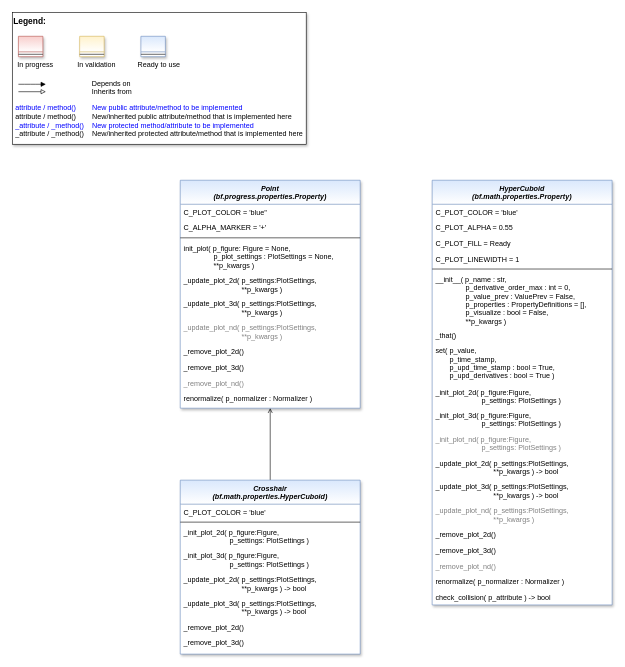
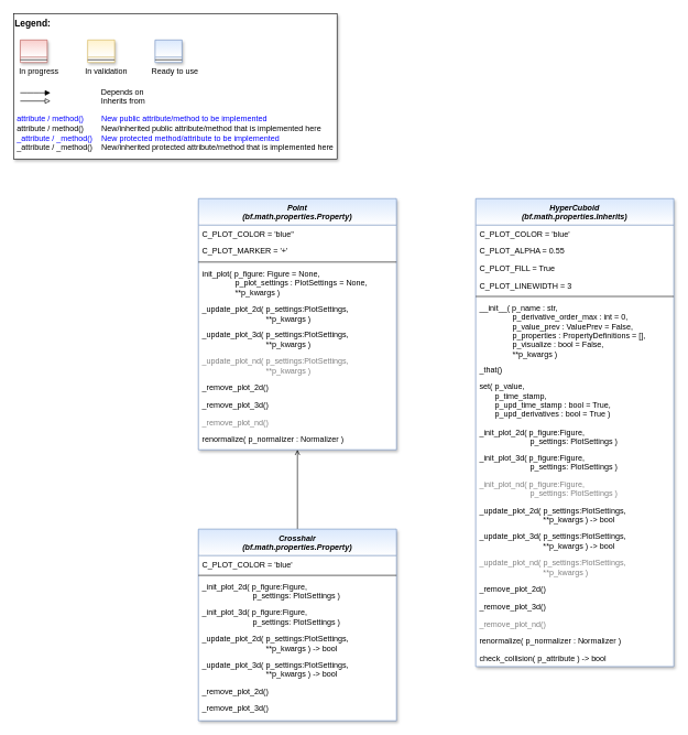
  <mxCell id="0" />
  <mxCell id="1" parent="0" />
  <mxCell id="2" value="" style="group" parent="1" vertex="1" connectable="0"><mxGeometry x="20" y="20" width="490" height="220" as="geometry" /></mxCell>
  <mxCell id="3" value="&lt;font color=&quot;#000000&quot; size=&quot;1&quot;&gt;&lt;b style=&quot;font-size: 14px&quot;&gt;Legend:&lt;br&gt;&lt;/b&gt;&lt;/font&gt;&lt;br&gt;&lt;br&gt;&lt;br&gt;&lt;font color=&quot;#0000ff&quot; style=&quot;font-size: 6px&quot;&gt;&lt;br&gt;&lt;/font&gt;&lt;span style=&quot;color: rgb(0 , 0 , 0)&quot;&gt;&lt;font style=&quot;font-size: 4px&quot;&gt;&amp;nbsp; &amp;nbsp;&lt;/font&gt;&amp;nbsp;In progress&amp;nbsp; &amp;nbsp; &amp;nbsp; &amp;nbsp; &amp;nbsp; &amp;nbsp; In validation&amp;nbsp; &amp;nbsp; &amp;nbsp; &amp;nbsp; &amp;nbsp; &amp;nbsp;Ready to use&lt;/span&gt;&lt;font color=&quot;#000000&quot;&gt;&amp;nbsp;&lt;br&gt;&lt;/font&gt;&lt;font color=&quot;#0000ff&quot;&gt;&lt;br&gt;&lt;br&gt;&lt;br&gt;&lt;br&gt;&amp;nbsp;attribute / method()&amp;nbsp; &amp;nbsp; &amp;nbsp; &amp;nbsp; New public attribute/method to be implemented&lt;/font&gt;&lt;br&gt;&lt;font color=&quot;#000000&quot;&gt;&amp;nbsp;&lt;/font&gt;&lt;font color=&quot;#000000&quot;&gt;attribute / method()&lt;span&gt;&#09;&lt;/span&gt;&amp;nbsp; &amp;nbsp; &amp;nbsp; &amp;nbsp;New/inherited public attribute/method that is implemented here&lt;br&gt;&lt;/font&gt;&lt;font color=&quot;#0000ff&quot;&gt;&amp;nbsp;_attribute /&amp;nbsp;&lt;/font&gt;&lt;font color=&quot;#0000ff&quot;&gt;_method()&amp;nbsp; &amp;nbsp; New protected method/attribute to be implemented&lt;/font&gt;&lt;br&gt;&lt;font color=&quot;#000000&quot;&gt;&amp;nbsp;_attribute / _method()&amp;nbsp; &amp;nbsp; New/inherited protected attribute/method that is implemented here&lt;br&gt;&lt;/font&gt;&lt;font color=&quot;#000000&quot;&gt;&lt;br&gt;&lt;br&gt;&lt;br&gt;&lt;br&gt;&lt;br&gt;&lt;/font&gt;" style="text;html=1;align=left;verticalAlign=top;whiteSpace=wrap;rounded=0;fontColor=#006600;strokeColor=#000000;shadow=1;fillColor=#ffffff;" parent="2" vertex="1"><mxGeometry width="490.0" height="220" as="geometry" /></mxCell>
  <mxCell id="4" value="Depends on" style="endArrow=block;html=1;labelPosition=right;verticalLabelPosition=middle;align=left;verticalAlign=middle;endFill=1;fontSize=12;" parent="2" edge="1"><mxGeometry x="-1623.125" y="-2180" width="51.042" height="50" as="geometry"><mxPoint x="10.208" y="120.003" as="sourcePoint" /><mxPoint x="55.991" y="120.003" as="targetPoint" /><mxPoint x="98" as="offset" /><Array as="points"><mxPoint x="30.625" y="120" /></Array></mxGeometry></mxCell>
  <mxCell id="5" value="Inherits from" style="endArrow=block;html=1;labelPosition=right;verticalLabelPosition=middle;align=left;verticalAlign=middle;endFill=0;fontSize=12;" parent="2" edge="1"><mxGeometry x="-1623.125" y="-2180" width="51.042" height="50" as="geometry"><mxPoint x="10.208" y="132.385" as="sourcePoint" /><mxPoint x="55.991" y="132.385" as="targetPoint" /><mxPoint x="98" y="1" as="offset" /></mxGeometry></mxCell>
  <mxCell id="6" value="" style="swimlane;fontStyle=3;align=center;verticalAlign=top;childLayout=stackLayout;horizontal=1;startSize=26;horizontalStack=0;resizeParent=1;resizeLast=0;collapsible=1;marginBottom=0;rounded=0;shadow=1;strokeWidth=1;fillColor=#f8cecc;strokeColor=#b85450;gradientColor=#ffffff;swimlaneFillColor=#ffffff;" parent="2" vertex="1"><mxGeometry x="10.208" y="40" width="40.833" height="34" as="geometry"><mxRectangle x="230" y="140" width="160" height="26" as="alternateBounds" /></mxGeometry></mxCell>
  <mxCell id="7" value="" style="line;html=1;strokeWidth=1;align=left;verticalAlign=middle;spacingTop=-1;spacingLeft=3;spacingRight=3;rotatable=0;labelPosition=right;points=[];portConstraint=eastwest;" parent="6" vertex="1"><mxGeometry y="26" width="40.833" height="8" as="geometry" /></mxCell>
  <mxCell id="8" value="" style="swimlane;fontStyle=3;align=center;verticalAlign=top;childLayout=stackLayout;horizontal=1;startSize=26;horizontalStack=0;resizeParent=1;resizeLast=0;collapsible=1;marginBottom=0;rounded=0;shadow=1;strokeWidth=1;fillColor=#fff2cc;strokeColor=#d6b656;gradientColor=#ffffff;swimlaneFillColor=#ffffff;" parent="2" vertex="1"><mxGeometry x="112.292" y="40" width="40.833" height="34" as="geometry"><mxRectangle x="230" y="140" width="160" height="26" as="alternateBounds" /></mxGeometry></mxCell>
  <mxCell id="9" value="" style="line;html=1;strokeWidth=1;align=left;verticalAlign=middle;spacingTop=-1;spacingLeft=3;spacingRight=3;rotatable=0;labelPosition=right;points=[];portConstraint=eastwest;" parent="8" vertex="1"><mxGeometry y="26" width="40.833" height="8" as="geometry" /></mxCell>
  <mxCell id="10" value="" style="swimlane;fontStyle=3;align=center;verticalAlign=top;childLayout=stackLayout;horizontal=1;startSize=26;horizontalStack=0;resizeParent=1;resizeLast=0;collapsible=1;marginBottom=0;rounded=0;shadow=1;strokeWidth=1;fillColor=#dae8fc;strokeColor=#6c8ebf;gradientColor=#ffffff;swimlaneFillColor=#ffffff;" parent="2" vertex="1"><mxGeometry x="214.375" y="40" width="40.833" height="34" as="geometry"><mxRectangle x="230" y="140" width="160" height="26" as="alternateBounds" /></mxGeometry></mxCell>
  <mxCell id="11" value="" style="line;html=1;strokeWidth=1;align=left;verticalAlign=middle;spacingTop=-1;spacingLeft=3;spacingRight=3;rotatable=0;labelPosition=right;points=[];portConstraint=eastwest;" parent="10" vertex="1"><mxGeometry y="26" width="40.833" height="8" as="geometry" /></mxCell>
- <mxCell id="12" value="Point &#10;(bf.progress.properties.Property)" style="swimlane;fontStyle=3;align=center;verticalAlign=top;childLayout=stackLayout;horizontal=1;startSize=40;horizontalStack=0;resizeParent=1;resizeLast=0;collapsible=1;marginBottom=0;rounded=0;shadow=1;strokeWidth=1;fillColor=#dae8fc;strokeColor=#6c8ebf;swimlaneFillColor=#ffffff;gradientColor=#FFFFFF;" parent="1" vertex="1"><mxGeometry x="300" y="300" width="300" height="380" as="geometry"><mxRectangle x="230" y="140" width="160" height="26" as="alternateBounds" /></mxGeometry></mxCell>
+ <mxCell id="12" value="Point &#10;(bf.math.properties.Property)" style="swimlane;fontStyle=3;align=center;verticalAlign=top;childLayout=stackLayout;horizontal=1;startSize=40;horizontalStack=0;resizeParent=1;resizeLast=0;collapsible=1;marginBottom=0;rounded=0;shadow=1;strokeWidth=1;fillColor=#dae8fc;strokeColor=#6c8ebf;swimlaneFillColor=#ffffff;gradientColor=#FFFFFF;" parent="1" vertex="1"><mxGeometry x="300" y="300" width="300" height="380" as="geometry"><mxRectangle x="230" y="140" width="160" height="26" as="alternateBounds" /></mxGeometry></mxCell>
  <mxCell id="13" value="C_PLOT_COLOR = 'blue''" style="text;align=left;verticalAlign=top;spacingLeft=4;spacingRight=4;overflow=hidden;rotatable=0;points=[[0,0.5],[1,0.5]];portConstraint=eastwest;" parent="12" vertex="1"><mxGeometry y="40" width="300" height="26" as="geometry" /></mxCell>
- <mxCell id="14" value="C_ALPHA_MARKER = '+'" style="text;align=left;verticalAlign=top;spacingLeft=4;spacingRight=4;overflow=hidden;rotatable=0;points=[[0,0.5],[1,0.5]];portConstraint=eastwest;" parent="12" vertex="1"><mxGeometry y="66" width="300" height="26" as="geometry" /></mxCell>
+ <mxCell id="14" value="C_PLOT_MARKER = '+'" style="text;align=left;verticalAlign=top;spacingLeft=4;spacingRight=4;overflow=hidden;rotatable=0;points=[[0,0.5],[1,0.5]];portConstraint=eastwest;" parent="12" vertex="1"><mxGeometry y="66" width="300" height="26" as="geometry" /></mxCell>
  <mxCell id="15" value="" style="line;html=1;strokeWidth=1;align=left;verticalAlign=middle;spacingTop=-1;spacingLeft=3;spacingRight=3;rotatable=0;labelPosition=right;points=[];portConstraint=eastwest;" parent="12" vertex="1"><mxGeometry y="92" width="300" height="8" as="geometry" /></mxCell>
  <mxCell id="16" value="init_plot( p_figure: Figure = None, &#10;               p_plot_settings : PlotSettings = None,&#10;               **p_kwargs )" style="text;align=left;verticalAlign=top;spacingLeft=4;spacingRight=4;overflow=hidden;rotatable=0;points=[[0,0.5],[1,0.5]];portConstraint=eastwest;fontColor=default;" parent="12" vertex="1"><mxGeometry y="100" width="300" height="54" as="geometry" /></mxCell>
  <mxCell id="17" value="_update_plot_2d( p_settings:PlotSettings,&#10;                             **p_kwargs )" style="text;align=left;verticalAlign=top;spacingLeft=4;spacingRight=4;overflow=hidden;rotatable=0;points=[[0,0.5],[1,0.5]];portConstraint=eastwest;fontColor=default;" parent="12" vertex="1"><mxGeometry y="154" width="300" height="39" as="geometry" /></mxCell>
  <mxCell id="18" value="_update_plot_3d( p_settings:PlotSettings,&#10;                             **p_kwargs )" style="text;align=left;verticalAlign=top;spacingLeft=4;spacingRight=4;overflow=hidden;rotatable=0;points=[[0,0.5],[1,0.5]];portConstraint=eastwest;fontColor=default;" parent="12" vertex="1"><mxGeometry y="193" width="300" height="40" as="geometry" /></mxCell>
  <mxCell id="19" value="_update_plot_nd( p_settings:PlotSettings,&#10;                             **p_kwargs )" style="text;align=left;verticalAlign=top;spacingLeft=4;spacingRight=4;overflow=hidden;rotatable=0;points=[[0,0.5],[1,0.5]];portConstraint=eastwest;fontColor=#808080;" parent="12" vertex="1"><mxGeometry y="233" width="300" height="40" as="geometry" /></mxCell>
  <mxCell id="20" value="_remove_plot_2d()" style="text;align=left;verticalAlign=top;spacingLeft=4;spacingRight=4;overflow=hidden;rotatable=0;points=[[0,0.5],[1,0.5]];portConstraint=eastwest;" parent="12" vertex="1"><mxGeometry y="273" width="300" height="26" as="geometry" /></mxCell>
  <mxCell id="21" value="_remove_plot_3d()" style="text;align=left;verticalAlign=top;spacingLeft=4;spacingRight=4;overflow=hidden;rotatable=0;points=[[0,0.5],[1,0.5]];portConstraint=eastwest;" parent="12" vertex="1"><mxGeometry y="299" width="300" height="26" as="geometry" /></mxCell>
  <mxCell id="22" value="_remove_plot_nd()" style="text;align=left;verticalAlign=top;spacingLeft=4;spacingRight=4;overflow=hidden;rotatable=0;points=[[0,0.5],[1,0.5]];portConstraint=eastwest;fontColor=#808080;" parent="12" vertex="1"><mxGeometry y="325" width="300" height="26" as="geometry" /></mxCell>
  <mxCell id="23" value="renormalize( p_normalizer : Normalizer )" style="text;align=left;verticalAlign=top;spacingLeft=4;spacingRight=4;overflow=hidden;rotatable=0;points=[[0,0.5],[1,0.5]];portConstraint=eastwest;" parent="12" vertex="1"><mxGeometry y="351" width="300" height="26" as="geometry" /></mxCell>
- <mxCell id="24" value="HyperCuboid &#10;(bf.math.properties.Property)" style="swimlane;fontStyle=3;align=center;verticalAlign=top;childLayout=stackLayout;horizontal=1;startSize=40;horizontalStack=0;resizeParent=1;resizeLast=0;collapsible=1;marginBottom=0;rounded=0;shadow=1;strokeWidth=1;fillColor=#dae8fc;strokeColor=#6c8ebf;swimlaneFillColor=#ffffff;gradientColor=#FFFFFF;" parent="1" vertex="1"><mxGeometry x="720" y="300" width="300" height="708" as="geometry"><mxRectangle x="230" y="140" width="160" height="26" as="alternateBounds" /></mxGeometry></mxCell>
+ <mxCell id="24" value="HyperCuboid &#10;(bf.math.properties.Inherits)" style="swimlane;fontStyle=3;align=center;verticalAlign=top;childLayout=stackLayout;horizontal=1;startSize=40;horizontalStack=0;resizeParent=1;resizeLast=0;collapsible=1;marginBottom=0;rounded=0;shadow=1;strokeWidth=1;fillColor=#dae8fc;strokeColor=#6c8ebf;swimlaneFillColor=#ffffff;gradientColor=#FFFFFF;" parent="1" vertex="1"><mxGeometry x="720" y="300" width="300" height="708" as="geometry"><mxRectangle x="230" y="140" width="160" height="26" as="alternateBounds" /></mxGeometry></mxCell>
  <mxCell id="25" value="C_PLOT_COLOR = 'blue'" style="text;align=left;verticalAlign=top;spacingLeft=4;spacingRight=4;overflow=hidden;rotatable=0;points=[[0,0.5],[1,0.5]];portConstraint=eastwest;" parent="24" vertex="1"><mxGeometry y="40" width="300" height="26" as="geometry" /></mxCell>
  <mxCell id="26" value="C_PLOT_ALPHA = 0.55" style="text;align=left;verticalAlign=top;spacingLeft=4;spacingRight=4;overflow=hidden;rotatable=0;points=[[0,0.5],[1,0.5]];portConstraint=eastwest;" parent="24" vertex="1"><mxGeometry y="66" width="300" height="26" as="geometry" /></mxCell>
- <mxCell id="27" value="C_PLOT_FILL = Ready" style="text;align=left;verticalAlign=top;spacingLeft=4;spacingRight=4;overflow=hidden;rotatable=0;points=[[0,0.5],[1,0.5]];portConstraint=eastwest;" parent="24" vertex="1"><mxGeometry y="92" width="300" height="26" as="geometry" /></mxCell>
- <mxCell id="28" value="C_PLOT_LINEWIDTH = 1" style="text;align=left;verticalAlign=top;spacingLeft=4;spacingRight=4;overflow=hidden;rotatable=0;points=[[0,0.5],[1,0.5]];portConstraint=eastwest;" parent="24" vertex="1"><mxGeometry y="118" width="300" height="26" as="geometry" /></mxCell>
+ <mxCell id="27" value="C_PLOT_FILL = True" style="text;align=left;verticalAlign=top;spacingLeft=4;spacingRight=4;overflow=hidden;rotatable=0;points=[[0,0.5],[1,0.5]];portConstraint=eastwest;" parent="24" vertex="1"><mxGeometry y="92" width="300" height="26" as="geometry" /></mxCell>
+ <mxCell id="28" value="C_PLOT_LINEWIDTH = 3" style="text;align=left;verticalAlign=top;spacingLeft=4;spacingRight=4;overflow=hidden;rotatable=0;points=[[0,0.5],[1,0.5]];portConstraint=eastwest;" parent="24" vertex="1"><mxGeometry y="118" width="300" height="26" as="geometry" /></mxCell>
  <mxCell id="29" value="" style="line;html=1;strokeWidth=1;align=left;verticalAlign=middle;spacingTop=-1;spacingLeft=3;spacingRight=3;rotatable=0;labelPosition=right;points=[];portConstraint=eastwest;" parent="24" vertex="1"><mxGeometry y="144" width="300" height="8" as="geometry" /></mxCell>
  <mxCell id="30" value="__init__( p_name : str,&#10;               p_derivative_order_max : int = 0,&#10;               p_value_prev : ValuePrev = False,&#10;               p_properties : PropertyDefinitions = [],&#10;               p_visualize : bool = False,&#10;               **p_kwargs )" style="text;align=left;verticalAlign=top;spacingLeft=4;spacingRight=4;overflow=hidden;rotatable=0;points=[[0,0.5],[1,0.5]];portConstraint=eastwest;fontColor=default;" parent="24" vertex="1"><mxGeometry y="152" width="300" height="93" as="geometry" /></mxCell>
  <mxCell id="31" value="_that()" style="text;align=left;verticalAlign=top;spacingLeft=4;spacingRight=4;overflow=hidden;rotatable=0;points=[[0,0.5],[1,0.5]];portConstraint=eastwest;" parent="24" vertex="1"><mxGeometry y="245" width="300" height="26" as="geometry" /></mxCell>
  <mxCell id="32" value="set( p_value,&#10;       p_time_stamp,&#10;       p_upd_time_stamp : bool = True,&#10;       p_upd_derivatives : bool = True )" style="text;align=left;verticalAlign=top;spacingLeft=4;spacingRight=4;overflow=hidden;rotatable=0;points=[[0,0.5],[1,0.5]];portConstraint=eastwest;" parent="24" vertex="1"><mxGeometry y="271" width="300" height="69" as="geometry" /></mxCell>
  <mxCell id="33" value="_init_plot_2d( p_figure:Figure, &#10;                       p_settings: PlotSettings )" style="text;align=left;verticalAlign=top;spacingLeft=4;spacingRight=4;overflow=hidden;rotatable=0;points=[[0,0.5],[1,0.5]];portConstraint=eastwest;fontColor=default;" parent="24" vertex="1"><mxGeometry y="340" width="300" height="39" as="geometry" /></mxCell>
  <mxCell id="34" value="_init_plot_3d( p_figure:Figure, &#10;                       p_settings: PlotSettings )" style="text;align=left;verticalAlign=top;spacingLeft=4;spacingRight=4;overflow=hidden;rotatable=0;points=[[0,0.5],[1,0.5]];portConstraint=eastwest;fontColor=default;" parent="24" vertex="1"><mxGeometry y="379" width="300" height="40" as="geometry" /></mxCell>
  <mxCell id="35" value="_init_plot_nd( p_figure:Figure, &#10;                       p_settings: PlotSettings )" style="text;align=left;verticalAlign=top;spacingLeft=4;spacingRight=4;overflow=hidden;rotatable=0;points=[[0,0.5],[1,0.5]];portConstraint=eastwest;fontColor=#808080;" parent="24" vertex="1"><mxGeometry y="419" width="300" height="40" as="geometry" /></mxCell>
  <mxCell id="36" value="_update_plot_2d( p_settings:PlotSettings,&#10;                             **p_kwargs ) -&gt; bool" style="text;align=left;verticalAlign=top;spacingLeft=4;spacingRight=4;overflow=hidden;rotatable=0;points=[[0,0.5],[1,0.5]];portConstraint=eastwest;fontColor=default;" parent="24" vertex="1"><mxGeometry y="459" width="300" height="39" as="geometry" /></mxCell>
  <mxCell id="37" value="_update_plot_3d( p_settings:PlotSettings,&#10;                             **p_kwargs ) -&gt; bool" style="text;align=left;verticalAlign=top;spacingLeft=4;spacingRight=4;overflow=hidden;rotatable=0;points=[[0,0.5],[1,0.5]];portConstraint=eastwest;fontColor=default;" parent="24" vertex="1"><mxGeometry y="498" width="300" height="40" as="geometry" /></mxCell>
  <mxCell id="38" value="_update_plot_nd( p_settings:PlotSettings,&#10;                             **p_kwargs )" style="text;align=left;verticalAlign=top;spacingLeft=4;spacingRight=4;overflow=hidden;rotatable=0;points=[[0,0.5],[1,0.5]];portConstraint=eastwest;fontColor=#808080;" parent="24" vertex="1"><mxGeometry y="538" width="300" height="40" as="geometry" /></mxCell>
  <mxCell id="39" value="_remove_plot_2d()" style="text;align=left;verticalAlign=top;spacingLeft=4;spacingRight=4;overflow=hidden;rotatable=0;points=[[0,0.5],[1,0.5]];portConstraint=eastwest;" parent="24" vertex="1"><mxGeometry y="578" width="300" height="26" as="geometry" /></mxCell>
  <mxCell id="40" value="_remove_plot_3d()" style="text;align=left;verticalAlign=top;spacingLeft=4;spacingRight=4;overflow=hidden;rotatable=0;points=[[0,0.5],[1,0.5]];portConstraint=eastwest;" parent="24" vertex="1"><mxGeometry y="604" width="300" height="26" as="geometry" /></mxCell>
  <mxCell id="41" value="_remove_plot_nd()" style="text;align=left;verticalAlign=top;spacingLeft=4;spacingRight=4;overflow=hidden;rotatable=0;points=[[0,0.5],[1,0.5]];portConstraint=eastwest;fontColor=#808080;" parent="24" vertex="1"><mxGeometry y="630" width="300" height="26" as="geometry" /></mxCell>
  <mxCell id="42" value="renormalize( p_normalizer : Normalizer )" style="text;align=left;verticalAlign=top;spacingLeft=4;spacingRight=4;overflow=hidden;rotatable=0;points=[[0,0.5],[1,0.5]];portConstraint=eastwest;" parent="24" vertex="1"><mxGeometry y="656" width="300" height="26" as="geometry" /></mxCell>
  <mxCell id="43" value="check_collision( p_attribute ) -&gt; bool" style="text;align=left;verticalAlign=top;spacingLeft=4;spacingRight=4;overflow=hidden;rotatable=0;points=[[0,0.5],[1,0.5]];portConstraint=eastwest;" parent="24" vertex="1"><mxGeometry y="682" width="300" height="26" as="geometry" /></mxCell>
  <mxCell id="44" style="edgeStyle=orthogonalEdgeStyle;rounded=0;orthogonalLoop=1;jettySize=auto;html=1;endArrow=open;endFill=0;" edge="1" parent="1" source="45" target="12"><mxGeometry relative="1" as="geometry" /></mxCell>
- <mxCell id="45" value="Crosshair&#10;(bf.math.properties.HyperCuboid)" style="swimlane;fontStyle=3;align=center;verticalAlign=top;childLayout=stackLayout;horizontal=1;startSize=40;horizontalStack=0;resizeParent=1;resizeLast=0;collapsible=1;marginBottom=0;rounded=0;shadow=1;strokeWidth=1;fillColor=#dae8fc;strokeColor=#6c8ebf;swimlaneFillColor=#ffffff;gradientColor=#FFFFFF;" vertex="1" parent="1"><mxGeometry x="300" y="800" width="300" height="290" as="geometry"><mxRectangle x="230" y="140" width="160" height="26" as="alternateBounds" /></mxGeometry></mxCell>
+ <mxCell id="45" value="Crosshair&#10;(bf.math.properties.Property)" style="swimlane;fontStyle=3;align=center;verticalAlign=top;childLayout=stackLayout;horizontal=1;startSize=40;horizontalStack=0;resizeParent=1;resizeLast=0;collapsible=1;marginBottom=0;rounded=0;shadow=1;strokeWidth=1;fillColor=#dae8fc;strokeColor=#6c8ebf;swimlaneFillColor=#ffffff;gradientColor=#FFFFFF;" vertex="1" parent="1"><mxGeometry x="300" y="800" width="300" height="290" as="geometry"><mxRectangle x="230" y="140" width="160" height="26" as="alternateBounds" /></mxGeometry></mxCell>
  <mxCell id="46" value="C_PLOT_COLOR = 'blue'" style="text;align=left;verticalAlign=top;spacingLeft=4;spacingRight=4;overflow=hidden;rotatable=0;points=[[0,0.5],[1,0.5]];portConstraint=eastwest;" vertex="1" parent="45"><mxGeometry y="40" width="300" height="26" as="geometry" /></mxCell>
  <mxCell id="47" value="" style="line;html=1;strokeWidth=1;align=left;verticalAlign=middle;spacingTop=-1;spacingLeft=3;spacingRight=3;rotatable=0;labelPosition=right;points=[];portConstraint=eastwest;" vertex="1" parent="45"><mxGeometry y="66" width="300" height="8" as="geometry" /></mxCell>
  <mxCell id="48" value="_init_plot_2d( p_figure:Figure, &#10;                       p_settings: PlotSettings )" style="text;align=left;verticalAlign=top;spacingLeft=4;spacingRight=4;overflow=hidden;rotatable=0;points=[[0,0.5],[1,0.5]];portConstraint=eastwest;fontColor=default;" vertex="1" parent="45"><mxGeometry y="74" width="300" height="39" as="geometry" /></mxCell>
  <mxCell id="49" value="_init_plot_3d( p_figure:Figure, &#10;                       p_settings: PlotSettings )" style="text;align=left;verticalAlign=top;spacingLeft=4;spacingRight=4;overflow=hidden;rotatable=0;points=[[0,0.5],[1,0.5]];portConstraint=eastwest;fontColor=default;" vertex="1" parent="45"><mxGeometry y="113" width="300" height="40" as="geometry" /></mxCell>
  <mxCell id="50" value="_update_plot_2d( p_settings:PlotSettings,&#10;                             **p_kwargs ) -&gt; bool" style="text;align=left;verticalAlign=top;spacingLeft=4;spacingRight=4;overflow=hidden;rotatable=0;points=[[0,0.5],[1,0.5]];portConstraint=eastwest;fontColor=default;" vertex="1" parent="45"><mxGeometry y="153" width="300" height="39" as="geometry" /></mxCell>
  <mxCell id="51" value="_update_plot_3d( p_settings:PlotSettings,&#10;                             **p_kwargs ) -&gt; bool" style="text;align=left;verticalAlign=top;spacingLeft=4;spacingRight=4;overflow=hidden;rotatable=0;points=[[0,0.5],[1,0.5]];portConstraint=eastwest;fontColor=default;" vertex="1" parent="45"><mxGeometry y="192" width="300" height="40" as="geometry" /></mxCell>
  <mxCell id="52" value="_remove_plot_2d()" style="text;align=left;verticalAlign=top;spacingLeft=4;spacingRight=4;overflow=hidden;rotatable=0;points=[[0,0.5],[1,0.5]];portConstraint=eastwest;" vertex="1" parent="45"><mxGeometry y="232" width="300" height="26" as="geometry" /></mxCell>
  <mxCell id="53" value="_remove_plot_3d()" style="text;align=left;verticalAlign=top;spacingLeft=4;spacingRight=4;overflow=hidden;rotatable=0;points=[[0,0.5],[1,0.5]];portConstraint=eastwest;" vertex="1" parent="45"><mxGeometry y="258" width="300" height="26" as="geometry" /></mxCell>
